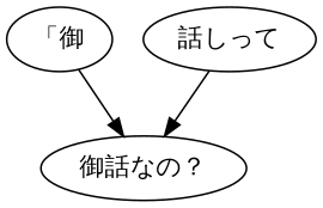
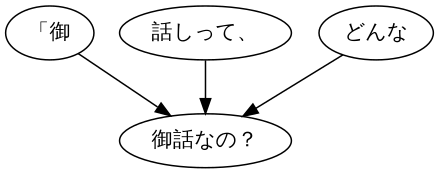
  digraph {
    n1 [label="「御"]
    n2 [label="御話なの？"]
-   n4 [label="話しって"]
+   n3 [label="話しって、"]
+   n4 [label="どんな"]
    n1 -> n2
+   n3 -> n2
    n4 -> n2
  }
